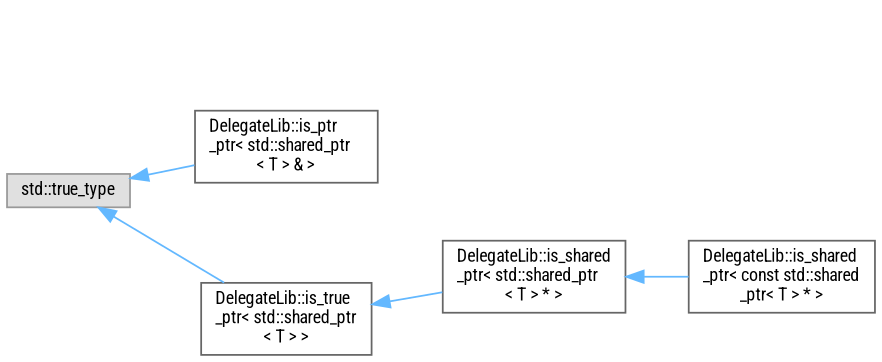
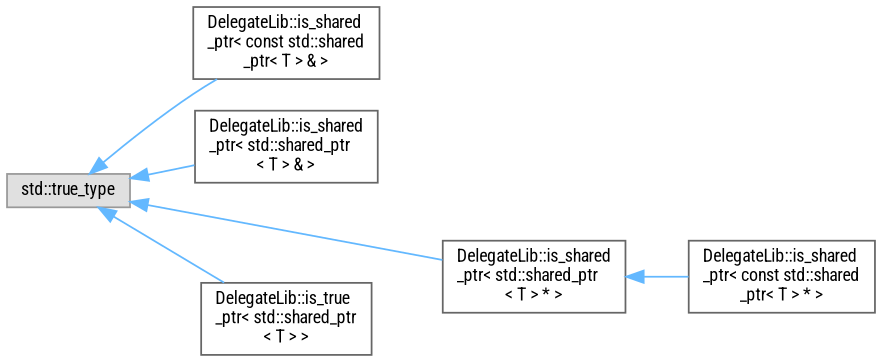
  digraph {
    fontname="Roboto Condensed"
    rankdir=LR
    node [color=grey40 fillcolor=white fontname="Roboto Condensed" fontsize=10 shape=box style=filled]
    edge [color=steelblue1 dir=back fontname="Roboto Condensed" fontsize=10 labelfontname=Helvetica labelfontsize=10 style=solid]
    n1 [color=grey60 fillcolor="#E0E0E0" height=0.2 label="std::true_type" width=0.4]
-   n3 [height=0.2 label="DelegateLib::is_ptr\l_ptr\< std::shared_ptr\l\< T \> & \>" width=0.4]
+   n2 [height=0.2 label="DelegateLib::is_shared\l_ptr\< const std::shared\l_ptr\< T \> & \>" width=0.4]
+   n3 [height=0.2 label="DelegateLib::is_shared\l_ptr\< std::shared_ptr\l\< T \> & \>" width=0.4]
    n4 [height=0.2 label="DelegateLib::is_shared\l_ptr\< std::shared_ptr\l\< T \> * \>" width=0.4]
    n5 [height=0.2 label="DelegateLib::is_true\l_ptr\< std::shared_ptr\l\< T \> \>" width=0.4]
    n6 [height=0.2 label="DelegateLib::is_shared\l_ptr\< const std::shared\l_ptr\< T \> * \>" width=0.4]
+   n1 -> n2
    n1 -> n3
-   n5 -> n4
+   n1 -> n4
    n1 -> n5
    n4 -> n6
  }
